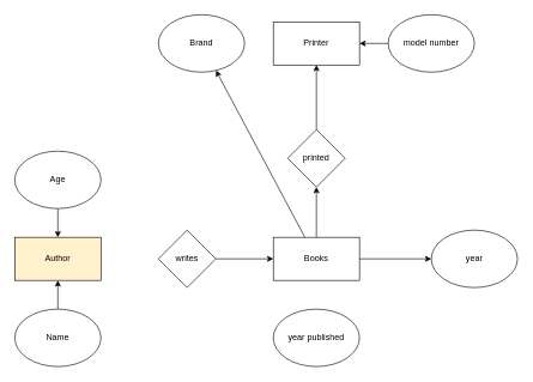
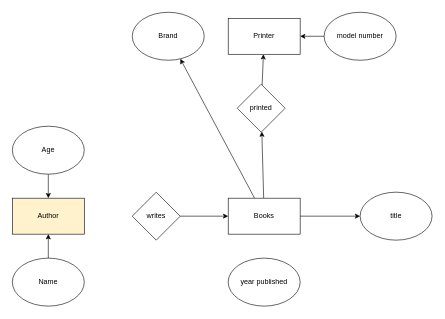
  <mxCell id="0" />
  <mxCell id="1" parent="0" />
  <mxCell id="2" value="Author" style="rounded=0;whiteSpace=wrap;html=1;fillColor=#fff2cc;" vertex="1" parent="1"><mxGeometry x="20" y="330" width="120" height="60" as="geometry" /></mxCell>
  <mxCell id="3" value="" style="edgeStyle=none;html=1;" edge="1" parent="1" source="4" target="8"><mxGeometry relative="1" as="geometry" /></mxCell>
  <mxCell id="4" value="writes" style="rhombus;whiteSpace=wrap;html=1;" vertex="1" parent="1"><mxGeometry x="220" y="320" width="80" height="80" as="geometry" /></mxCell>
  <mxCell id="5" value="" style="edgeStyle=none;html=1;" edge="1" parent="1" source="8" target="14"><mxGeometry relative="1" as="geometry" /></mxCell>
  <mxCell id="6" value="" style="edgeStyle=none;html=1;" edge="1" parent="1" source="8"><mxGeometry relative="1" as="geometry"><mxPoint x="600" y="360" as="targetPoint" /></mxGeometry></mxCell>
  <mxCell id="7" value="" style="edgeStyle=none;html=1;" edge="1" parent="1" source="8" target="18"><mxGeometry relative="1" as="geometry" /></mxCell>
  <mxCell id="8" value="Books" style="rounded=0;whiteSpace=wrap;html=1;" vertex="1" parent="1"><mxGeometry x="380" y="330" width="120" height="60" as="geometry" /></mxCell>
  <mxCell id="9" value="" style="edgeStyle=none;html=1;" edge="1" parent="1" source="10" target="2"><mxGeometry relative="1" as="geometry" /></mxCell>
  <mxCell id="10" value="Age" style="ellipse;whiteSpace=wrap;html=1;" vertex="1" parent="1"><mxGeometry x="20" y="210" width="120" height="80" as="geometry" /></mxCell>
  <mxCell id="11" value="" style="edgeStyle=none;html=1;" edge="1" parent="1" source="12" target="2"><mxGeometry relative="1" as="geometry" /></mxCell>
  <mxCell id="12" value="Name" style="ellipse;whiteSpace=wrap;html=1;" vertex="1" parent="1"><mxGeometry x="20" y="430" width="120" height="80" as="geometry" /></mxCell>
  <mxCell id="13" value="" style="edgeStyle=none;html=1;" edge="1" parent="1" source="14" target="15"><mxGeometry relative="1" as="geometry" /></mxCell>
- <mxCell id="14" value="printed" style="rhombus;whiteSpace=wrap;html=1;rounded=0;" vertex="1" parent="1"><mxGeometry x="400" y="180" width="80" height="80" as="geometry" /></mxCell>
+ <mxCell id="14" value="printed" style="rhombus;whiteSpace=wrap;html=1;rounded=0;" vertex="1" parent="1"><mxGeometry x="395" y="140" width="80" height="80" as="geometry" /></mxCell>
  <mxCell id="15" value="Printer" style="rounded=0;whiteSpace=wrap;html=1;" vertex="1" parent="1"><mxGeometry x="380" y="30" width="120" height="60" as="geometry" /></mxCell>
- <mxCell id="16" value="year" style="ellipse;whiteSpace=wrap;html=1;" vertex="1" parent="1"><mxGeometry x="600" y="320" width="120" height="80" as="geometry" /></mxCell>
+ <mxCell id="16" value="title" style="ellipse;whiteSpace=wrap;html=1;" vertex="1" parent="1"><mxGeometry x="600" y="320" width="120" height="80" as="geometry" /></mxCell>
  <mxCell id="17" value="year published" style="ellipse;whiteSpace=wrap;html=1;" vertex="1" parent="1"><mxGeometry x="380" y="430" width="120" height="80" as="geometry" /></mxCell>
  <mxCell id="18" value="Brand" style="ellipse;whiteSpace=wrap;html=1;" vertex="1" parent="1"><mxGeometry x="220" y="20" width="120" height="80" as="geometry" /></mxCell>
  <mxCell id="19" value="" style="edgeStyle=none;html=1;" edge="1" parent="1" source="20" target="15"><mxGeometry relative="1" as="geometry" /></mxCell>
  <mxCell id="20" value="model number" style="ellipse;whiteSpace=wrap;html=1;" vertex="1" parent="1"><mxGeometry x="540" y="20" width="120" height="80" as="geometry" /></mxCell>
